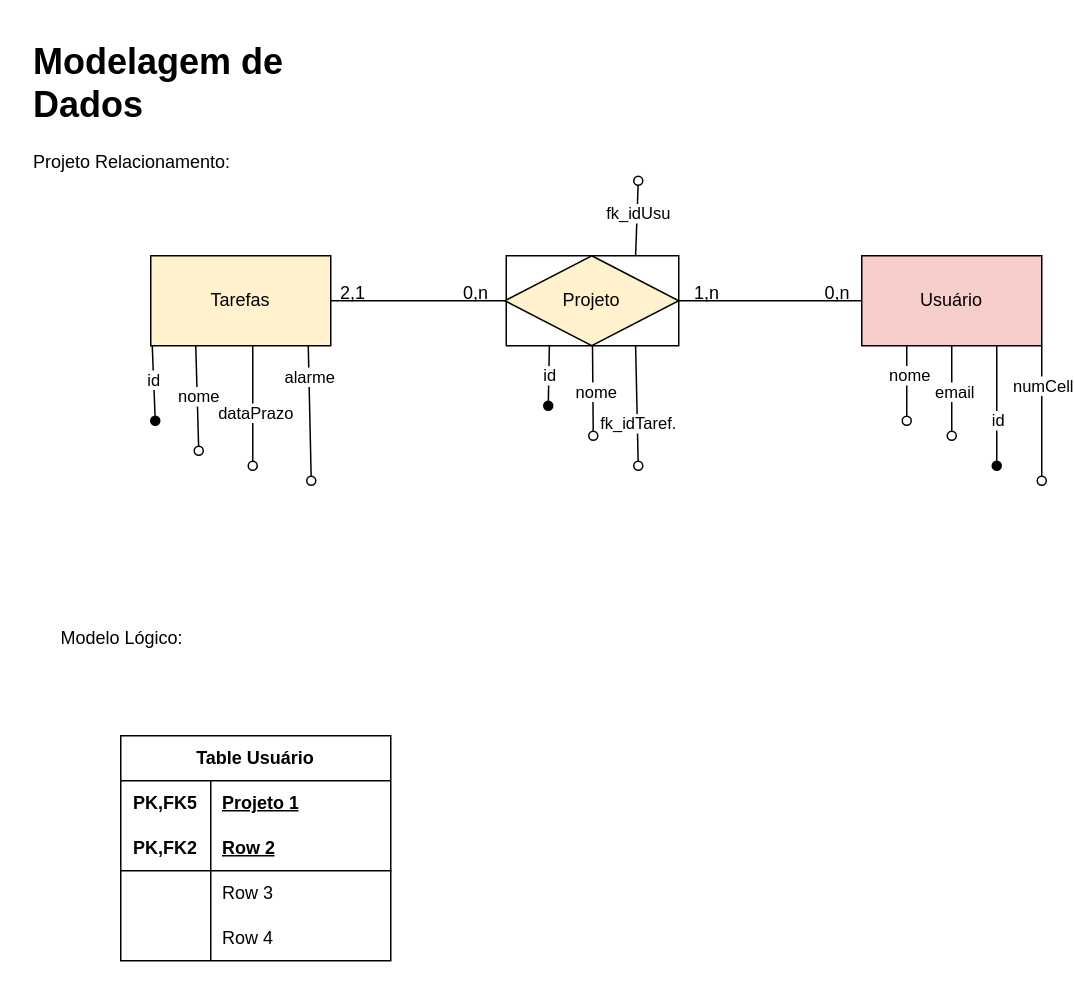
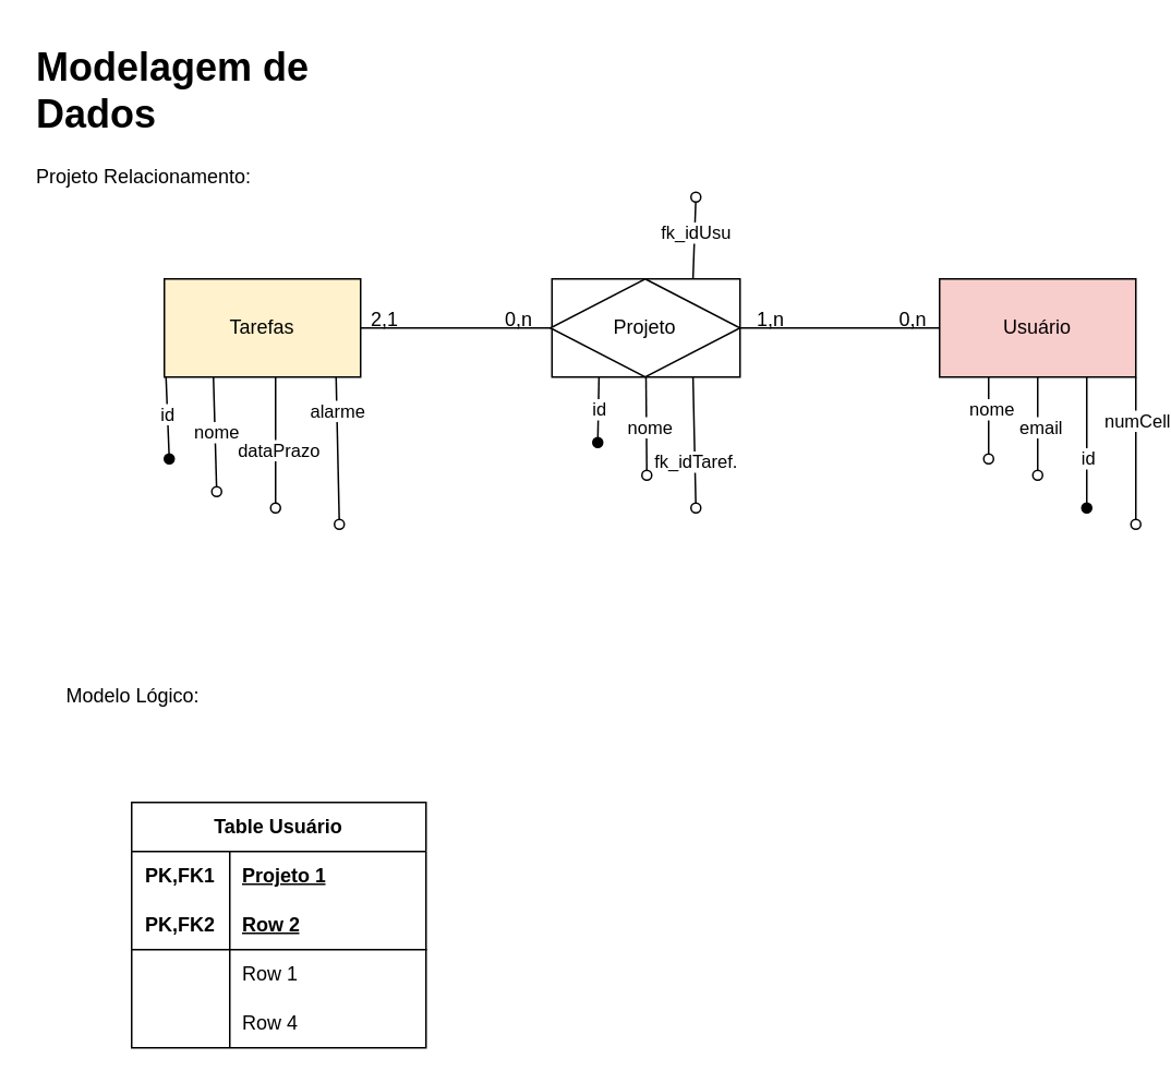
  <mxCell id="0" />
  <mxCell id="1" parent="0" />
  <mxCell id="2" value="&lt;h1 style=&quot;margin-top: 0px;&quot;&gt;Modelagem de Dados&amp;nbsp;&lt;/h1&gt;&lt;div&gt;Projeto Relacionamento:&lt;/div&gt;" style="text;html=1;whiteSpace=wrap;overflow=hidden;rounded=0;" parent="1" vertex="1"><mxGeometry x="20" y="20" width="180" height="120" as="geometry" /></mxCell>
  <mxCell id="3" value="" style="endArrow=none;html=1;rounded=0;exitX=1;exitY=0.5;exitDx=0;exitDy=0;entryX=0;entryY=0.5;entryDx=0;entryDy=0;" parent="1" edge="1"><mxGeometry width="50" height="50" relative="1" as="geometry"><mxPoint x="160" y="200" as="sourcePoint" /><mxPoint x="650" y="200" as="targetPoint" /></mxGeometry></mxCell>
  <mxCell id="4" value="" style="rounded=0;whiteSpace=wrap;html=1;" parent="1" vertex="1"><mxGeometry x="337" y="170" width="115" height="60" as="geometry" /></mxCell>
  <mxCell id="5" value="0,n" style="text;html=1;align=center;verticalAlign=middle;whiteSpace=wrap;rounded=0;" parent="1" vertex="1"><mxGeometry x="287" y="180" width="60" height="30" as="geometry" /></mxCell>
  <mxCell id="6" value="1,n" style="text;html=1;align=center;verticalAlign=middle;whiteSpace=wrap;rounded=0;" parent="1" vertex="1"><mxGeometry x="441" y="180" width="60" height="30" as="geometry" /></mxCell>
  <mxCell id="7" value="" style="endArrow=none;html=1;rounded=0;entryX=0.25;entryY=1;entryDx=0;entryDy=0;startArrow=oval;startFill=1;" parent="1" target="4" edge="1"><mxGeometry width="50" height="50" relative="1" as="geometry"><mxPoint x="365" y="270" as="sourcePoint" /><mxPoint x="430" y="210" as="targetPoint" /></mxGeometry></mxCell>
  <mxCell id="8" value="id" style="edgeLabel;html=1;align=center;verticalAlign=middle;resizable=0;points=[];" parent="7" vertex="1" connectable="0"><mxGeometry x="0.067" relative="1" as="geometry"><mxPoint as="offset" /></mxGeometry></mxCell>
  <mxCell id="9" value="" style="endArrow=none;html=1;rounded=0;entryX=0.5;entryY=1;entryDx=0;entryDy=0;startArrow=oval;startFill=0;" parent="1" target="4" edge="1"><mxGeometry width="50" height="50" relative="1" as="geometry"><mxPoint x="395" y="290" as="sourcePoint" /><mxPoint x="310" y="240" as="targetPoint" /></mxGeometry></mxCell>
  <mxCell id="10" value="nome" style="edgeLabel;html=1;align=center;verticalAlign=middle;resizable=0;points=[];" parent="9" vertex="1" connectable="0"><mxGeometry x="-0.039" y="-2" relative="1" as="geometry"><mxPoint as="offset" /></mxGeometry></mxCell>
  <mxCell id="11" value="" style="endArrow=none;html=1;rounded=0;entryX=0.75;entryY=1;entryDx=0;entryDy=0;startArrow=oval;startFill=0;" parent="1" target="4" edge="1"><mxGeometry width="50" height="50" relative="1" as="geometry"><mxPoint x="425" y="310" as="sourcePoint" /><mxPoint x="310" y="240" as="targetPoint" /></mxGeometry></mxCell>
  <mxCell id="12" value="fk_idTaref." style="edgeLabel;html=1;align=center;verticalAlign=middle;resizable=0;points=[];" parent="11" vertex="1" connectable="0"><mxGeometry x="-0.279" relative="1" as="geometry"><mxPoint as="offset" /></mxGeometry></mxCell>
  <mxCell id="13" value="" style="endArrow=none;html=1;rounded=0;startArrow=oval;startFill=0;entryX=0.75;entryY=0;entryDx=0;entryDy=0;" parent="1" target="4" edge="1"><mxGeometry width="50" height="50" relative="1" as="geometry"><mxPoint x="425" y="120" as="sourcePoint" /><mxPoint x="425" y="120" as="targetPoint" /></mxGeometry></mxCell>
  <mxCell id="14" value="fk_idUsu" style="edgeLabel;html=1;align=center;verticalAlign=middle;resizable=0;points=[];" parent="13" vertex="1" connectable="0"><mxGeometry x="-0.12" relative="1" as="geometry"><mxPoint as="offset" /></mxGeometry></mxCell>
  <mxCell id="15" value="Table Usuário" style="shape=table;startSize=30;container=1;collapsible=1;childLayout=tableLayout;fixedRows=1;rowLines=0;fontStyle=1;align=center;resizeLast=1;html=1;whiteSpace=wrap;" parent="1" vertex="1"><mxGeometry x="80" y="490" width="180" height="150" as="geometry" /></mxCell>
  <mxCell id="16" value="" style="shape=tableRow;horizontal=0;startSize=0;swimlaneHead=0;swimlaneBody=0;fillColor=none;collapsible=0;dropTarget=0;points=[[0,0.5],[1,0.5]];portConstraint=eastwest;top=0;left=0;right=0;bottom=0;html=1;" parent="15" vertex="1"><mxGeometry y="30" width="180" height="30" as="geometry" /></mxCell>
- <mxCell id="17" value="PK,FK5" style="shape=partialRectangle;connectable=0;fillColor=none;top=0;left=0;bottom=0;right=0;fontStyle=1;overflow=hidden;html=1;whiteSpace=wrap;" parent="16" vertex="1"><mxGeometry width="60" height="30" as="geometry"><mxRectangle width="60" height="30" as="alternateBounds" /></mxGeometry></mxCell>
+ <mxCell id="17" value="PK,FK1" style="shape=partialRectangle;connectable=0;fillColor=none;top=0;left=0;bottom=0;right=0;fontStyle=1;overflow=hidden;html=1;whiteSpace=wrap;" parent="16" vertex="1"><mxGeometry width="60" height="30" as="geometry"><mxRectangle width="60" height="30" as="alternateBounds" /></mxGeometry></mxCell>
  <mxCell id="18" value="Projeto 1" style="shape=partialRectangle;connectable=0;fillColor=none;top=0;left=0;bottom=0;right=0;align=left;spacingLeft=6;fontStyle=5;overflow=hidden;html=1;whiteSpace=wrap;" parent="16" vertex="1"><mxGeometry x="60" width="120" height="30" as="geometry"><mxRectangle width="120" height="30" as="alternateBounds" /></mxGeometry></mxCell>
  <mxCell id="19" value="" style="shape=tableRow;horizontal=0;startSize=0;swimlaneHead=0;swimlaneBody=0;fillColor=none;collapsible=0;dropTarget=0;points=[[0,0.5],[1,0.5]];portConstraint=eastwest;top=0;left=0;right=0;bottom=1;html=1;" parent="15" vertex="1"><mxGeometry y="60" width="180" height="30" as="geometry" /></mxCell>
  <mxCell id="20" value="PK,FK2" style="shape=partialRectangle;connectable=0;fillColor=none;top=0;left=0;bottom=0;right=0;fontStyle=1;overflow=hidden;html=1;whiteSpace=wrap;" parent="19" vertex="1"><mxGeometry width="60" height="30" as="geometry"><mxRectangle width="60" height="30" as="alternateBounds" /></mxGeometry></mxCell>
  <mxCell id="21" value="Row 2" style="shape=partialRectangle;connectable=0;fillColor=none;top=0;left=0;bottom=0;right=0;align=left;spacingLeft=6;fontStyle=5;overflow=hidden;html=1;whiteSpace=wrap;" parent="19" vertex="1"><mxGeometry x="60" width="120" height="30" as="geometry"><mxRectangle width="120" height="30" as="alternateBounds" /></mxGeometry></mxCell>
  <mxCell id="22" value="" style="shape=tableRow;horizontal=0;startSize=0;swimlaneHead=0;swimlaneBody=0;fillColor=none;collapsible=0;dropTarget=0;points=[[0,0.5],[1,0.5]];portConstraint=eastwest;top=0;left=0;right=0;bottom=0;html=1;" parent="15" vertex="1"><mxGeometry y="90" width="180" height="30" as="geometry" /></mxCell>
  <mxCell id="23" value="" style="shape=partialRectangle;connectable=0;fillColor=none;top=0;left=0;bottom=0;right=0;editable=1;overflow=hidden;html=1;whiteSpace=wrap;" parent="22" vertex="1"><mxGeometry width="60" height="30" as="geometry"><mxRectangle width="60" height="30" as="alternateBounds" /></mxGeometry></mxCell>
- <mxCell id="24" value="Row 3" style="shape=partialRectangle;connectable=0;fillColor=none;top=0;left=0;bottom=0;right=0;align=left;spacingLeft=6;overflow=hidden;html=1;whiteSpace=wrap;" parent="22" vertex="1"><mxGeometry x="60" width="120" height="30" as="geometry"><mxRectangle width="120" height="30" as="alternateBounds" /></mxGeometry></mxCell>
+ <mxCell id="24" value="Row 1" style="shape=partialRectangle;connectable=0;fillColor=none;top=0;left=0;bottom=0;right=0;align=left;spacingLeft=6;overflow=hidden;html=1;whiteSpace=wrap;" parent="22" vertex="1"><mxGeometry x="60" width="120" height="30" as="geometry"><mxRectangle width="120" height="30" as="alternateBounds" /></mxGeometry></mxCell>
  <mxCell id="25" value="" style="shape=tableRow;horizontal=0;startSize=0;swimlaneHead=0;swimlaneBody=0;fillColor=none;collapsible=0;dropTarget=0;points=[[0,0.5],[1,0.5]];portConstraint=eastwest;top=0;left=0;right=0;bottom=0;html=1;" parent="15" vertex="1"><mxGeometry y="120" width="180" height="30" as="geometry" /></mxCell>
  <mxCell id="26" value="" style="shape=partialRectangle;connectable=0;fillColor=none;top=0;left=0;bottom=0;right=0;editable=1;overflow=hidden;html=1;whiteSpace=wrap;" parent="25" vertex="1"><mxGeometry width="60" height="30" as="geometry"><mxRectangle width="60" height="30" as="alternateBounds" /></mxGeometry></mxCell>
  <mxCell id="27" value="Row 4" style="shape=partialRectangle;connectable=0;fillColor=none;top=0;left=0;bottom=0;right=0;align=left;spacingLeft=6;overflow=hidden;html=1;whiteSpace=wrap;" parent="25" vertex="1"><mxGeometry x="60" width="120" height="30" as="geometry"><mxRectangle width="120" height="30" as="alternateBounds" /></mxGeometry></mxCell>
  <mxCell id="28" value="Modelo Lógico:" style="text;html=1;align=center;verticalAlign=middle;whiteSpace=wrap;rounded=0;" parent="1" vertex="1"><mxGeometry x="35" y="410" width="92" height="30" as="geometry" /></mxCell>
- <mxCell id="29" value="Projeto" style="rhombus;whiteSpace=wrap;html=1;fillColor=#fff2cc;" vertex="1" parent="1"><mxGeometry x="336" y="170" width="116" height="60" as="geometry" /></mxCell>
+ <mxCell id="29" value="Projeto" style="rhombus;whiteSpace=wrap;html=1;" vertex="1" parent="1"><mxGeometry x="336" y="170" width="116" height="60" as="geometry" /></mxCell>
  <mxCell id="30" value="Tarefas" style="rounded=0;whiteSpace=wrap;html=1;fillColor=#fff2cc;" parent="1" vertex="1"><mxGeometry x="100" y="170" width="120" height="60" as="geometry" /></mxCell>
  <mxCell id="31" value="2,1" style="text;html=1;align=center;verticalAlign=middle;whiteSpace=wrap;rounded=0;" parent="1" vertex="1"><mxGeometry x="205" y="180" width="60" height="30" as="geometry" /></mxCell>
  <mxCell id="32" value="" style="endArrow=none;html=1;rounded=0;entryX=0.25;entryY=1;entryDx=0;entryDy=0;startArrow=oval;startFill=1;" parent="1" edge="1"><mxGeometry width="50" height="50" relative="1" as="geometry"><mxPoint x="103" y="280" as="sourcePoint" /><mxPoint x="101" y="230" as="targetPoint" /></mxGeometry></mxCell>
  <mxCell id="33" value="id" style="edgeLabel;html=1;align=center;verticalAlign=middle;resizable=0;points=[];" parent="32" vertex="1" connectable="0"><mxGeometry x="0.1" relative="1" as="geometry"><mxPoint as="offset" /></mxGeometry></mxCell>
  <mxCell id="34" value="" style="endArrow=none;html=1;rounded=0;entryX=0.25;entryY=1;entryDx=0;entryDy=0;startArrow=oval;startFill=0;" parent="1" target="30" edge="1"><mxGeometry width="50" height="50" relative="1" as="geometry"><mxPoint x="132" y="300" as="sourcePoint" /><mxPoint x="372" y="240" as="targetPoint" /></mxGeometry></mxCell>
  <mxCell id="35" value="nome" style="edgeLabel;html=1;align=center;verticalAlign=middle;resizable=0;points=[];" parent="34" vertex="1" connectable="0"><mxGeometry x="0.038" y="-1" relative="1" as="geometry"><mxPoint as="offset" /></mxGeometry></mxCell>
  <mxCell id="36" value="" style="endArrow=none;html=1;rounded=0;entryX=0.5;entryY=1;entryDx=0;entryDy=0;startArrow=oval;startFill=0;" parent="1" edge="1"><mxGeometry width="50" height="50" relative="1" as="geometry"><mxPoint x="168" y="310" as="sourcePoint" /><mxPoint x="168" y="230" as="targetPoint" /></mxGeometry></mxCell>
  <mxCell id="37" value="dataPrazo" style="edgeLabel;html=1;align=center;verticalAlign=middle;resizable=0;points=[];" parent="36" vertex="1" connectable="0"><mxGeometry x="-0.092" y="-1" relative="1" as="geometry"><mxPoint as="offset" /></mxGeometry></mxCell>
  <mxCell id="38" value="" style="endArrow=none;html=1;rounded=0;entryX=1;entryY=1;entryDx=0;entryDy=0;startArrow=oval;startFill=0;" parent="1" edge="1"><mxGeometry width="50" height="50" relative="1" as="geometry"><mxPoint x="207" y="320" as="sourcePoint" /><mxPoint x="205" y="230" as="targetPoint" /></mxGeometry></mxCell>
  <mxCell id="39" value="alarme" style="edgeLabel;html=1;align=center;verticalAlign=middle;resizable=0;points=[];" parent="38" vertex="1" connectable="0"><mxGeometry x="0.548" relative="1" as="geometry"><mxPoint as="offset" /></mxGeometry></mxCell>
  <mxCell id="40" value="Usuário" style="rounded=0;whiteSpace=wrap;html=1;fillColor=#f8cecc;" parent="1" vertex="1"><mxGeometry x="574" y="170" width="120" height="60" as="geometry" /></mxCell>
  <mxCell id="41" value="0,n" style="text;html=1;align=center;verticalAlign=middle;whiteSpace=wrap;rounded=0;" parent="1" vertex="1"><mxGeometry x="528" y="180" width="60" height="30" as="geometry" /></mxCell>
  <mxCell id="42" value="" style="endArrow=none;html=1;rounded=0;entryX=0.25;entryY=1;entryDx=0;entryDy=0;startArrow=oval;startFill=0;" parent="1" target="40" edge="1"><mxGeometry width="50" height="50" relative="1" as="geometry"><mxPoint x="604" y="280" as="sourcePoint" /><mxPoint x="364" y="140" as="targetPoint" /></mxGeometry></mxCell>
  <mxCell id="43" value="nome" style="edgeLabel;html=1;align=center;verticalAlign=middle;resizable=0;points=[];" parent="42" vertex="1" connectable="0"><mxGeometry x="0.24" y="-1" relative="1" as="geometry"><mxPoint as="offset" /></mxGeometry></mxCell>
  <mxCell id="44" value="" style="endArrow=none;html=1;rounded=0;entryX=0.5;entryY=1;entryDx=0;entryDy=0;startArrow=oval;startFill=0;" parent="1" target="40" edge="1"><mxGeometry width="50" height="50" relative="1" as="geometry"><mxPoint x="634" y="290" as="sourcePoint" /><mxPoint x="354" y="270" as="targetPoint" /></mxGeometry></mxCell>
  <mxCell id="45" value="email" style="edgeLabel;html=1;align=center;verticalAlign=middle;resizable=0;points=[];" parent="44" vertex="1" connectable="0"><mxGeometry y="-1" relative="1" as="geometry"><mxPoint as="offset" /></mxGeometry></mxCell>
  <mxCell id="46" value="" style="endArrow=none;html=1;rounded=0;entryX=0.75;entryY=1;entryDx=0;entryDy=0;startArrow=oval;startFill=1;" parent="1" target="40" edge="1"><mxGeometry width="50" height="50" relative="1" as="geometry"><mxPoint x="664" y="310" as="sourcePoint" /><mxPoint x="674" y="240" as="targetPoint" /></mxGeometry></mxCell>
  <mxCell id="47" value="id" style="edgeLabel;html=1;align=center;verticalAlign=middle;resizable=0;points=[];" parent="46" vertex="1" connectable="0"><mxGeometry x="-0.217" relative="1" as="geometry"><mxPoint as="offset" /></mxGeometry></mxCell>
  <mxCell id="48" value="" style="endArrow=none;html=1;rounded=0;entryX=1;entryY=1;entryDx=0;entryDy=0;startArrow=oval;startFill=0;" parent="1" target="40" edge="1"><mxGeometry width="50" height="50" relative="1" as="geometry"><mxPoint x="694" y="320" as="sourcePoint" /><mxPoint x="644" y="240" as="targetPoint" /></mxGeometry></mxCell>
  <mxCell id="49" value="numCell" style="edgeLabel;html=1;align=center;verticalAlign=middle;resizable=0;points=[];" parent="48" vertex="1" connectable="0"><mxGeometry x="0.418" relative="1" as="geometry"><mxPoint as="offset" /></mxGeometry></mxCell>
